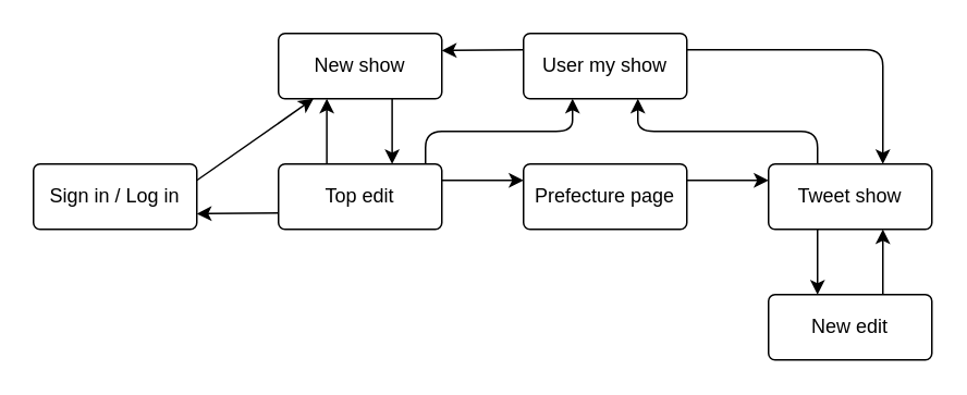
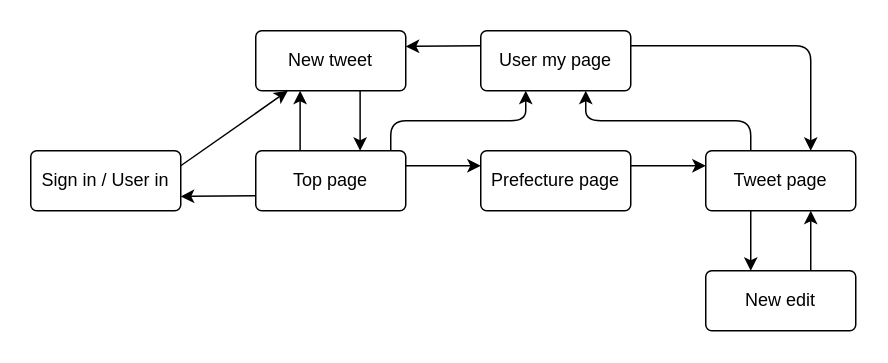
  <mxCell id="0" />
  <mxCell id="1" parent="0" />
- <mxCell id="2" value="Top edit" style="rounded=1;arcSize=10;whiteSpace=wrap;html=1;align=center;" vertex="1" parent="1"><mxGeometry x="170" y="100" width="100" height="40" as="geometry" /></mxCell>
- <mxCell id="3" value="Sign in / Log in" style="rounded=1;arcSize=10;whiteSpace=wrap;html=1;align=center;" vertex="1" parent="1"><mxGeometry x="20" y="100" width="100" height="40" as="geometry" /></mxCell>
- <mxCell id="4" value="New show" style="rounded=1;arcSize=10;whiteSpace=wrap;html=1;align=center;" vertex="1" parent="1"><mxGeometry x="170" y="20" width="100" height="40" as="geometry" /></mxCell>
- <mxCell id="5" value="User my show" style="rounded=1;arcSize=10;whiteSpace=wrap;html=1;align=center;" vertex="1" parent="1"><mxGeometry x="320" y="20" width="100" height="40" as="geometry" /></mxCell>
- <mxCell id="6" value="Tweet show" style="rounded=1;arcSize=10;whiteSpace=wrap;html=1;align=center;" vertex="1" parent="1"><mxGeometry x="470" y="100" width="100" height="40" as="geometry" /></mxCell>
+ <mxCell id="2" value="Top page" style="rounded=1;arcSize=10;whiteSpace=wrap;html=1;align=center;" vertex="1" parent="1"><mxGeometry x="170" y="100" width="100" height="40" as="geometry" /></mxCell>
+ <mxCell id="3" value="Sign in / User in" style="rounded=1;arcSize=10;whiteSpace=wrap;html=1;align=center;" vertex="1" parent="1"><mxGeometry x="20" y="100" width="100" height="40" as="geometry" /></mxCell>
+ <mxCell id="4" value="New tweet" style="rounded=1;arcSize=10;whiteSpace=wrap;html=1;align=center;" vertex="1" parent="1"><mxGeometry x="170" y="20" width="100" height="40" as="geometry" /></mxCell>
+ <mxCell id="5" value="User my page" style="rounded=1;arcSize=10;whiteSpace=wrap;html=1;align=center;" vertex="1" parent="1"><mxGeometry x="320" y="20" width="100" height="40" as="geometry" /></mxCell>
+ <mxCell id="6" value="Tweet page" style="rounded=1;arcSize=10;whiteSpace=wrap;html=1;align=center;" vertex="1" parent="1"><mxGeometry x="470" y="100" width="100" height="40" as="geometry" /></mxCell>
  <mxCell id="7" value="New edit" style="rounded=1;arcSize=10;whiteSpace=wrap;html=1;align=center;" vertex="1" parent="1"><mxGeometry x="470" y="180" width="100" height="40" as="geometry" /></mxCell>
  <mxCell id="8" value="Prefecture page" style="rounded=1;arcSize=10;whiteSpace=wrap;html=1;align=center;" vertex="1" parent="1"><mxGeometry x="320" y="100" width="100" height="40" as="geometry" /></mxCell>
  <mxCell id="9" value="" style="endArrow=classic;html=1;" edge="1" parent="1"><mxGeometry width="50" height="50" relative="1" as="geometry"><mxPoint x="170" y="130" as="sourcePoint" /><mxPoint x="120" y="130.42" as="targetPoint" /></mxGeometry></mxCell>
  <mxCell id="10" value="" style="endArrow=classic;html=1;exitX=1;exitY=0.25;exitDx=0;exitDy=0;" edge="1" parent="1" source="3" target="4"><mxGeometry width="50" height="50" relative="1" as="geometry"><mxPoint x="130" y="140.42" as="sourcePoint" /><mxPoint x="180" y="140" as="targetPoint" /></mxGeometry></mxCell>
  <mxCell id="11" value="" style="endArrow=classic;html=1;entryX=0;entryY=0.25;entryDx=0;entryDy=0;exitX=1;exitY=0.25;exitDx=0;exitDy=0;" edge="1" parent="1"><mxGeometry width="50" height="50" relative="1" as="geometry"><mxPoint x="270" y="110" as="sourcePoint" /><mxPoint x="320" y="110" as="targetPoint" /></mxGeometry></mxCell>
  <mxCell id="12" value="" style="endArrow=classic;html=1;entryX=0;entryY=0.25;entryDx=0;entryDy=0;exitX=1;exitY=0.25;exitDx=0;exitDy=0;" edge="1" parent="1"><mxGeometry width="50" height="50" relative="1" as="geometry"><mxPoint x="420" y="110" as="sourcePoint" /><mxPoint x="470" y="110" as="targetPoint" /></mxGeometry></mxCell>
  <mxCell id="13" value="" style="endArrow=classic;html=1;entryX=0.5;entryY=0;entryDx=0;entryDy=0;exitX=0.5;exitY=1;exitDx=0;exitDy=0;" edge="1" parent="1"><mxGeometry width="50" height="50" relative="1" as="geometry"><mxPoint x="540" y="180" as="sourcePoint" /><mxPoint x="540" y="140" as="targetPoint" /></mxGeometry></mxCell>
  <mxCell id="14" value="" style="endArrow=classic;html=1;entryX=0.5;entryY=0;entryDx=0;entryDy=0;exitX=0.5;exitY=1;exitDx=0;exitDy=0;" edge="1" parent="1"><mxGeometry width="50" height="50" relative="1" as="geometry"><mxPoint x="500" y="140" as="sourcePoint" /><mxPoint x="500" y="180" as="targetPoint" /></mxGeometry></mxCell>
  <mxCell id="15" value="" style="endArrow=classic;html=1;entryX=0.5;entryY=0;entryDx=0;entryDy=0;exitX=0.5;exitY=1;exitDx=0;exitDy=0;" edge="1" parent="1"><mxGeometry width="50" height="50" relative="1" as="geometry"><mxPoint x="239.58" y="60" as="sourcePoint" /><mxPoint x="239.58" y="100" as="targetPoint" /></mxGeometry></mxCell>
  <mxCell id="16" value="" style="endArrow=classic;html=1;entryX=0.5;entryY=0;entryDx=0;entryDy=0;exitX=0.5;exitY=1;exitDx=0;exitDy=0;" edge="1" parent="1"><mxGeometry width="50" height="50" relative="1" as="geometry"><mxPoint x="199.58" y="100" as="sourcePoint" /><mxPoint x="199.58" y="60" as="targetPoint" /></mxGeometry></mxCell>
  <mxCell id="17" value="" style="endArrow=classic;html=1;" edge="1" parent="1"><mxGeometry width="50" height="50" relative="1" as="geometry"><mxPoint x="320" y="30" as="sourcePoint" /><mxPoint x="270" y="30.42" as="targetPoint" /></mxGeometry></mxCell>
  <mxCell id="18" value="" style="endArrow=classic;html=1;edgeStyle=orthogonalEdgeStyle;" edge="1" parent="1"><mxGeometry width="50" height="50" relative="1" as="geometry"><mxPoint x="260" y="100" as="sourcePoint" /><mxPoint x="350" y="60" as="targetPoint" /><Array as="points"><mxPoint x="260" y="80" /><mxPoint x="350" y="80" /></Array></mxGeometry></mxCell>
  <mxCell id="19" value="" style="endArrow=classic;html=1;edgeStyle=orthogonalEdgeStyle;" edge="1" parent="1"><mxGeometry width="50" height="50" relative="1" as="geometry"><mxPoint x="500" y="100" as="sourcePoint" /><mxPoint x="390" y="60" as="targetPoint" /><Array as="points"><mxPoint x="500" y="100" /><mxPoint x="500" y="80" /><mxPoint x="390" y="80" /></Array></mxGeometry></mxCell>
  <mxCell id="20" value="" style="endArrow=classic;html=1;edgeStyle=orthogonalEdgeStyle;" edge="1" parent="1" target="6"><mxGeometry width="50" height="50" relative="1" as="geometry"><mxPoint x="420" y="30" as="sourcePoint" /><mxPoint x="530" y="90" as="targetPoint" /><Array as="points"><mxPoint x="540" y="30" /></Array></mxGeometry></mxCell>
